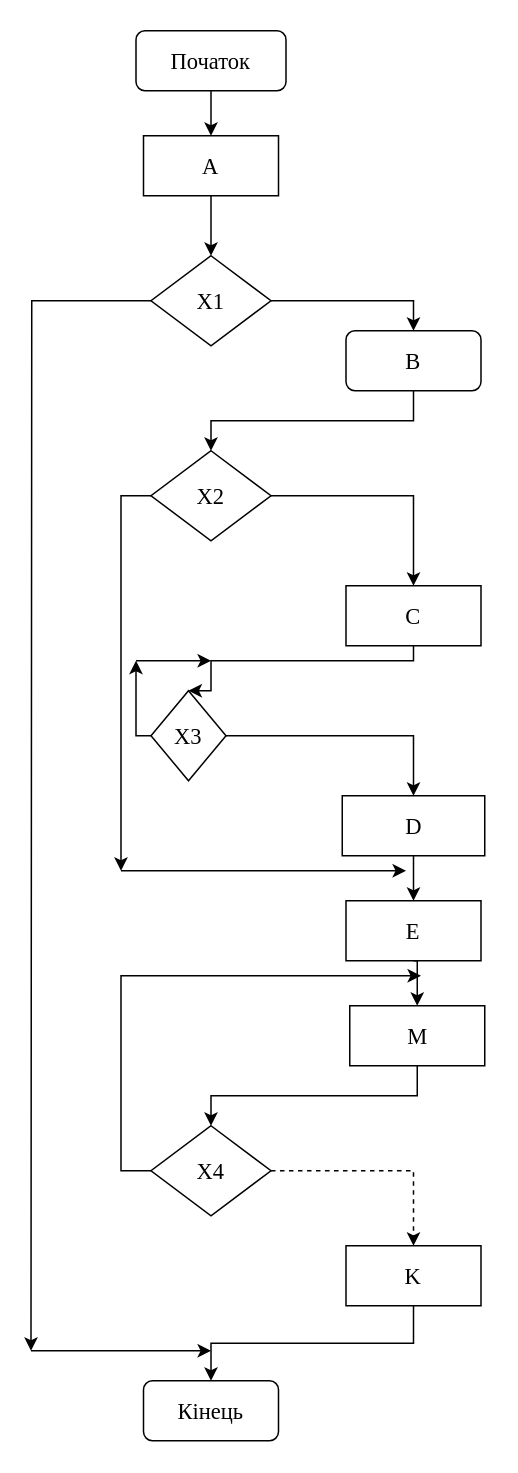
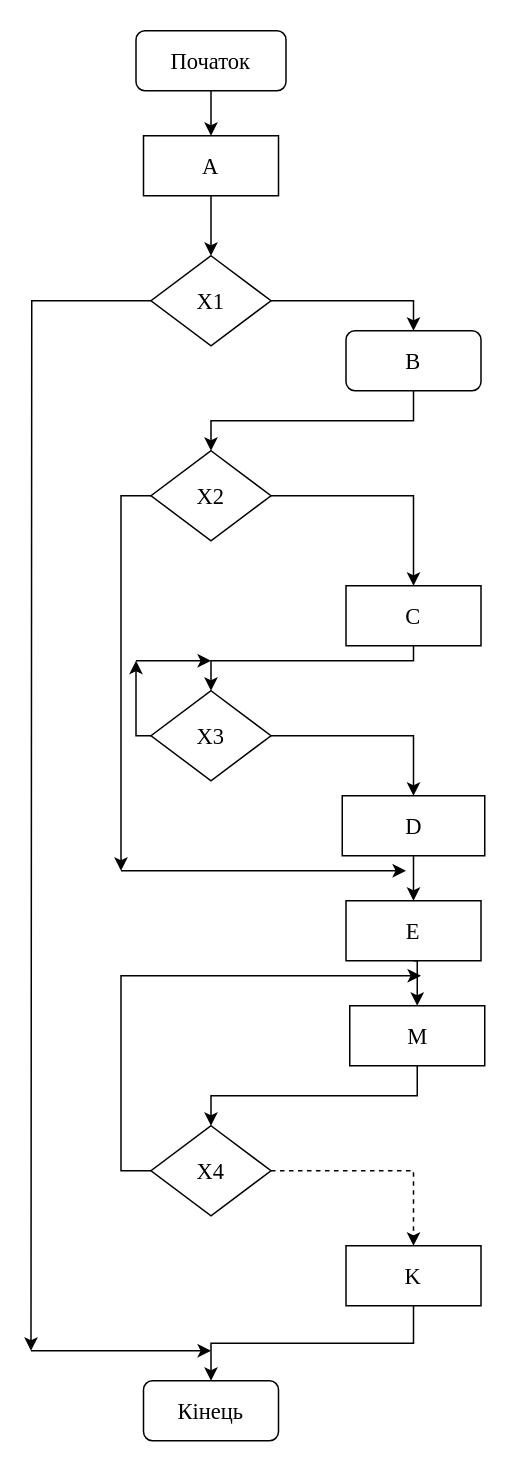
  <mxCell id="0" />
  <mxCell id="1" parent="0" />
  <mxCell id="2" style="edgeStyle=orthogonalEdgeStyle;rounded=0;orthogonalLoop=1;jettySize=auto;html=1;exitX=0.5;exitY=1;exitDx=0;exitDy=0;entryX=0.5;entryY=0;entryDx=0;entryDy=0;fontFamily=Times New Roman;fontSize=15;" edge="1" parent="1" source="3" target="5"><mxGeometry relative="1" as="geometry" /></mxCell>
  <mxCell id="3" value="&lt;font face=&quot;Times New Roman&quot; style=&quot;font-size: 15px;&quot;&gt;Початок&lt;/font&gt;" style="rounded=1;whiteSpace=wrap;html=1;" vertex="1" parent="1"><mxGeometry x="90" y="20" width="100" height="40" as="geometry" /></mxCell>
  <mxCell id="4" style="edgeStyle=orthogonalEdgeStyle;rounded=0;orthogonalLoop=1;jettySize=auto;html=1;exitX=0.5;exitY=1;exitDx=0;exitDy=0;entryX=0.5;entryY=0;entryDx=0;entryDy=0;fontFamily=Times New Roman;fontSize=15;" edge="1" parent="1" source="5" target="8"><mxGeometry relative="1" as="geometry" /></mxCell>
  <mxCell id="5" value="А" style="rounded=0;whiteSpace=wrap;html=1;fontFamily=Times New Roman;fontSize=15;" vertex="1" parent="1"><mxGeometry x="95" y="90" width="90" height="40" as="geometry" /></mxCell>
  <mxCell id="6" style="edgeStyle=orthogonalEdgeStyle;rounded=0;orthogonalLoop=1;jettySize=auto;html=1;exitX=1;exitY=0.5;exitDx=0;exitDy=0;entryX=0.5;entryY=0;entryDx=0;entryDy=0;fontFamily=Times New Roman;fontSize=15;" edge="1" parent="1" source="8" target="10"><mxGeometry relative="1" as="geometry" /></mxCell>
  <mxCell id="7" style="edgeStyle=orthogonalEdgeStyle;rounded=0;orthogonalLoop=1;jettySize=auto;html=1;exitX=0;exitY=0.5;exitDx=0;exitDy=0;fontFamily=Times New Roman;fontSize=15;" edge="1" parent="1" source="8"><mxGeometry relative="1" as="geometry"><mxPoint x="20" y="900" as="targetPoint" /></mxGeometry></mxCell>
  <mxCell id="8" value="X1" style="rhombus;whiteSpace=wrap;html=1;fontFamily=Times New Roman;fontSize=15;" vertex="1" parent="1"><mxGeometry x="100" y="170" width="80" height="60" as="geometry" /></mxCell>
  <mxCell id="9" style="edgeStyle=orthogonalEdgeStyle;rounded=0;orthogonalLoop=1;jettySize=auto;html=1;exitX=0.5;exitY=1;exitDx=0;exitDy=0;entryX=0.5;entryY=0;entryDx=0;entryDy=0;fontFamily=Times New Roman;fontSize=15;" edge="1" parent="1" source="10" target="13"><mxGeometry relative="1" as="geometry"><Array as="points"><mxPoint x="275" y="280" /><mxPoint x="140" y="280" /></Array></mxGeometry></mxCell>
  <mxCell id="10" value="B" style="whiteSpace=wrap;html=1;fontFamily=Times New Roman;fontSize=15;rounded=1;" vertex="1" parent="1"><mxGeometry x="230" y="220" width="90" height="40" as="geometry" /></mxCell>
  <mxCell id="11" style="edgeStyle=orthogonalEdgeStyle;rounded=0;orthogonalLoop=1;jettySize=auto;html=1;exitX=1;exitY=0.5;exitDx=0;exitDy=0;entryX=0.5;entryY=0;entryDx=0;entryDy=0;fontFamily=Times New Roman;fontSize=15;" edge="1" parent="1" source="13" target="15"><mxGeometry relative="1" as="geometry" /></mxCell>
  <mxCell id="12" style="edgeStyle=orthogonalEdgeStyle;rounded=0;orthogonalLoop=1;jettySize=auto;html=1;exitX=0;exitY=0.5;exitDx=0;exitDy=0;fontFamily=Times New Roman;fontSize=15;" edge="1" parent="1" source="13"><mxGeometry relative="1" as="geometry"><mxPoint x="80" y="580" as="targetPoint" /></mxGeometry></mxCell>
  <mxCell id="13" value="X2" style="rhombus;whiteSpace=wrap;html=1;fontFamily=Times New Roman;fontSize=15;" vertex="1" parent="1"><mxGeometry x="100" y="300" width="80" height="60" as="geometry" /></mxCell>
  <mxCell id="14" style="edgeStyle=orthogonalEdgeStyle;rounded=0;orthogonalLoop=1;jettySize=auto;html=1;exitX=0.5;exitY=1;exitDx=0;exitDy=0;entryX=0.5;entryY=0;entryDx=0;entryDy=0;fontFamily=Times New Roman;fontSize=15;" edge="1" parent="1" source="15" target="18"><mxGeometry relative="1" as="geometry"><Array as="points"><mxPoint x="275" y="440" /><mxPoint x="140" y="440" /></Array></mxGeometry></mxCell>
  <mxCell id="15" value="C" style="rounded=0;whiteSpace=wrap;html=1;fontFamily=Times New Roman;fontSize=15;" vertex="1" parent="1"><mxGeometry x="230" y="390" width="90" height="40" as="geometry" /></mxCell>
  <mxCell id="16" style="edgeStyle=orthogonalEdgeStyle;rounded=0;orthogonalLoop=1;jettySize=auto;html=1;exitX=1;exitY=0.5;exitDx=0;exitDy=0;entryX=0.5;entryY=0;entryDx=0;entryDy=0;fontFamily=Times New Roman;fontSize=15;" edge="1" parent="1" source="18" target="20"><mxGeometry relative="1" as="geometry" /></mxCell>
  <mxCell id="17" style="edgeStyle=orthogonalEdgeStyle;rounded=0;orthogonalLoop=1;jettySize=auto;html=1;exitX=0;exitY=0.5;exitDx=0;exitDy=0;fontFamily=Times New Roman;fontSize=15;" edge="1" parent="1" source="18"><mxGeometry relative="1" as="geometry"><mxPoint x="90" y="440" as="targetPoint" /><Array as="points"><mxPoint x="90" y="490" /><mxPoint x="90" y="440" /></Array></mxGeometry></mxCell>
- <mxCell id="18" value="X3" style="rhombus;whiteSpace=wrap;html=1;fontFamily=Times New Roman;fontSize=15;" vertex="1" parent="1"><mxGeometry x="100" y="460" width="50" height="60" as="geometry" /></mxCell>
+ <mxCell id="18" value="X3" style="rhombus;whiteSpace=wrap;html=1;fontFamily=Times New Roman;fontSize=15;" vertex="1" parent="1"><mxGeometry x="100" y="460" width="80" height="60" as="geometry" /></mxCell>
  <mxCell id="19" style="edgeStyle=orthogonalEdgeStyle;rounded=0;orthogonalLoop=1;jettySize=auto;html=1;exitX=0.5;exitY=1;exitDx=0;exitDy=0;entryX=0.5;entryY=0;entryDx=0;entryDy=0;fontFamily=Times New Roman;fontSize=15;" edge="1" parent="1" source="20" target="22"><mxGeometry relative="1" as="geometry" /></mxCell>
  <mxCell id="20" value="D" style="rounded=0;whiteSpace=wrap;html=1;fontFamily=Times New Roman;fontSize=15;" vertex="1" parent="1"><mxGeometry x="227.5" y="530" width="95" height="40" as="geometry" /></mxCell>
  <mxCell id="21" style="edgeStyle=orthogonalEdgeStyle;rounded=0;orthogonalLoop=1;jettySize=auto;html=1;exitX=0.5;exitY=1;exitDx=0;exitDy=0;entryX=0.5;entryY=0;entryDx=0;entryDy=0;fontFamily=Times New Roman;fontSize=15;" edge="1" parent="1" source="22" target="24"><mxGeometry relative="1" as="geometry" /></mxCell>
  <mxCell id="22" value="E" style="rounded=0;whiteSpace=wrap;html=1;fontFamily=Times New Roman;fontSize=15;" vertex="1" parent="1"><mxGeometry x="230" y="600" width="90" height="40" as="geometry" /></mxCell>
  <mxCell id="23" style="edgeStyle=orthogonalEdgeStyle;rounded=0;orthogonalLoop=1;jettySize=auto;html=1;exitX=0.5;exitY=1;exitDx=0;exitDy=0;entryX=0.5;entryY=0;entryDx=0;entryDy=0;fontFamily=Times New Roman;fontSize=15;" edge="1" parent="1" source="24" target="27"><mxGeometry relative="1" as="geometry" /></mxCell>
  <mxCell id="24" value="M" style="rounded=0;whiteSpace=wrap;html=1;fontFamily=Times New Roman;fontSize=15;" vertex="1" parent="1"><mxGeometry x="232.5" y="670" width="90" height="40" as="geometry" /></mxCell>
  <mxCell id="25" style="edgeStyle=orthogonalEdgeStyle;rounded=0;orthogonalLoop=1;jettySize=auto;html=1;exitX=1;exitY=0.5;exitDx=0;exitDy=0;fontFamily=Times New Roman;fontSize=15;dashed=1;" edge="1" parent="1" source="27" target="29"><mxGeometry relative="1" as="geometry" /></mxCell>
  <mxCell id="26" style="edgeStyle=orthogonalEdgeStyle;rounded=0;orthogonalLoop=1;jettySize=auto;html=1;exitX=0;exitY=0.5;exitDx=0;exitDy=0;fontFamily=Times New Roman;fontSize=15;" edge="1" parent="1" source="27"><mxGeometry relative="1" as="geometry"><mxPoint x="280" y="650" as="targetPoint" /><Array as="points"><mxPoint x="80" y="780" /><mxPoint x="80" y="650" /></Array></mxGeometry></mxCell>
  <mxCell id="27" value="X4" style="rhombus;whiteSpace=wrap;html=1;fontFamily=Times New Roman;fontSize=15;" vertex="1" parent="1"><mxGeometry x="100" y="750" width="80" height="60" as="geometry" /></mxCell>
  <mxCell id="28" style="edgeStyle=orthogonalEdgeStyle;rounded=0;orthogonalLoop=1;jettySize=auto;html=1;exitX=0.5;exitY=1;exitDx=0;exitDy=0;entryX=0.5;entryY=0;entryDx=0;entryDy=0;fontFamily=Times New Roman;fontSize=15;" edge="1" parent="1" source="29" target="30"><mxGeometry relative="1" as="geometry" /></mxCell>
  <mxCell id="29" value="K" style="rounded=0;whiteSpace=wrap;html=1;fontFamily=Times New Roman;fontSize=15;" vertex="1" parent="1"><mxGeometry x="230" y="830" width="90" height="40" as="geometry" /></mxCell>
  <mxCell id="30" value="Кінець" style="rounded=1;whiteSpace=wrap;html=1;fontFamily=Times New Roman;fontSize=15;" vertex="1" parent="1"><mxGeometry x="95" y="920" width="90" height="40" as="geometry" /></mxCell>
  <mxCell id="31" value="" style="edgeStyle=none;orthogonalLoop=1;jettySize=auto;html=1;rounded=0;fontFamily=Times New Roman;fontSize=15;" edge="1" parent="1"><mxGeometry width="100" relative="1" as="geometry"><mxPoint x="20" y="900" as="sourcePoint" /><mxPoint x="140" y="900" as="targetPoint" /><Array as="points" /></mxGeometry></mxCell>
  <mxCell id="32" value="" style="endArrow=classic;html=1;rounded=0;fontFamily=Times New Roman;fontSize=15;" edge="1" parent="1"><mxGeometry width="50" height="50" relative="1" as="geometry"><mxPoint x="80" y="580" as="sourcePoint" /><mxPoint x="270" y="580" as="targetPoint" /></mxGeometry></mxCell>
  <mxCell id="33" value="" style="endArrow=classic;html=1;rounded=0;fontFamily=Times New Roman;fontSize=15;" edge="1" parent="1"><mxGeometry width="50" height="50" relative="1" as="geometry"><mxPoint x="90" y="440" as="sourcePoint" /><mxPoint x="140" y="440" as="targetPoint" /></mxGeometry></mxCell>
